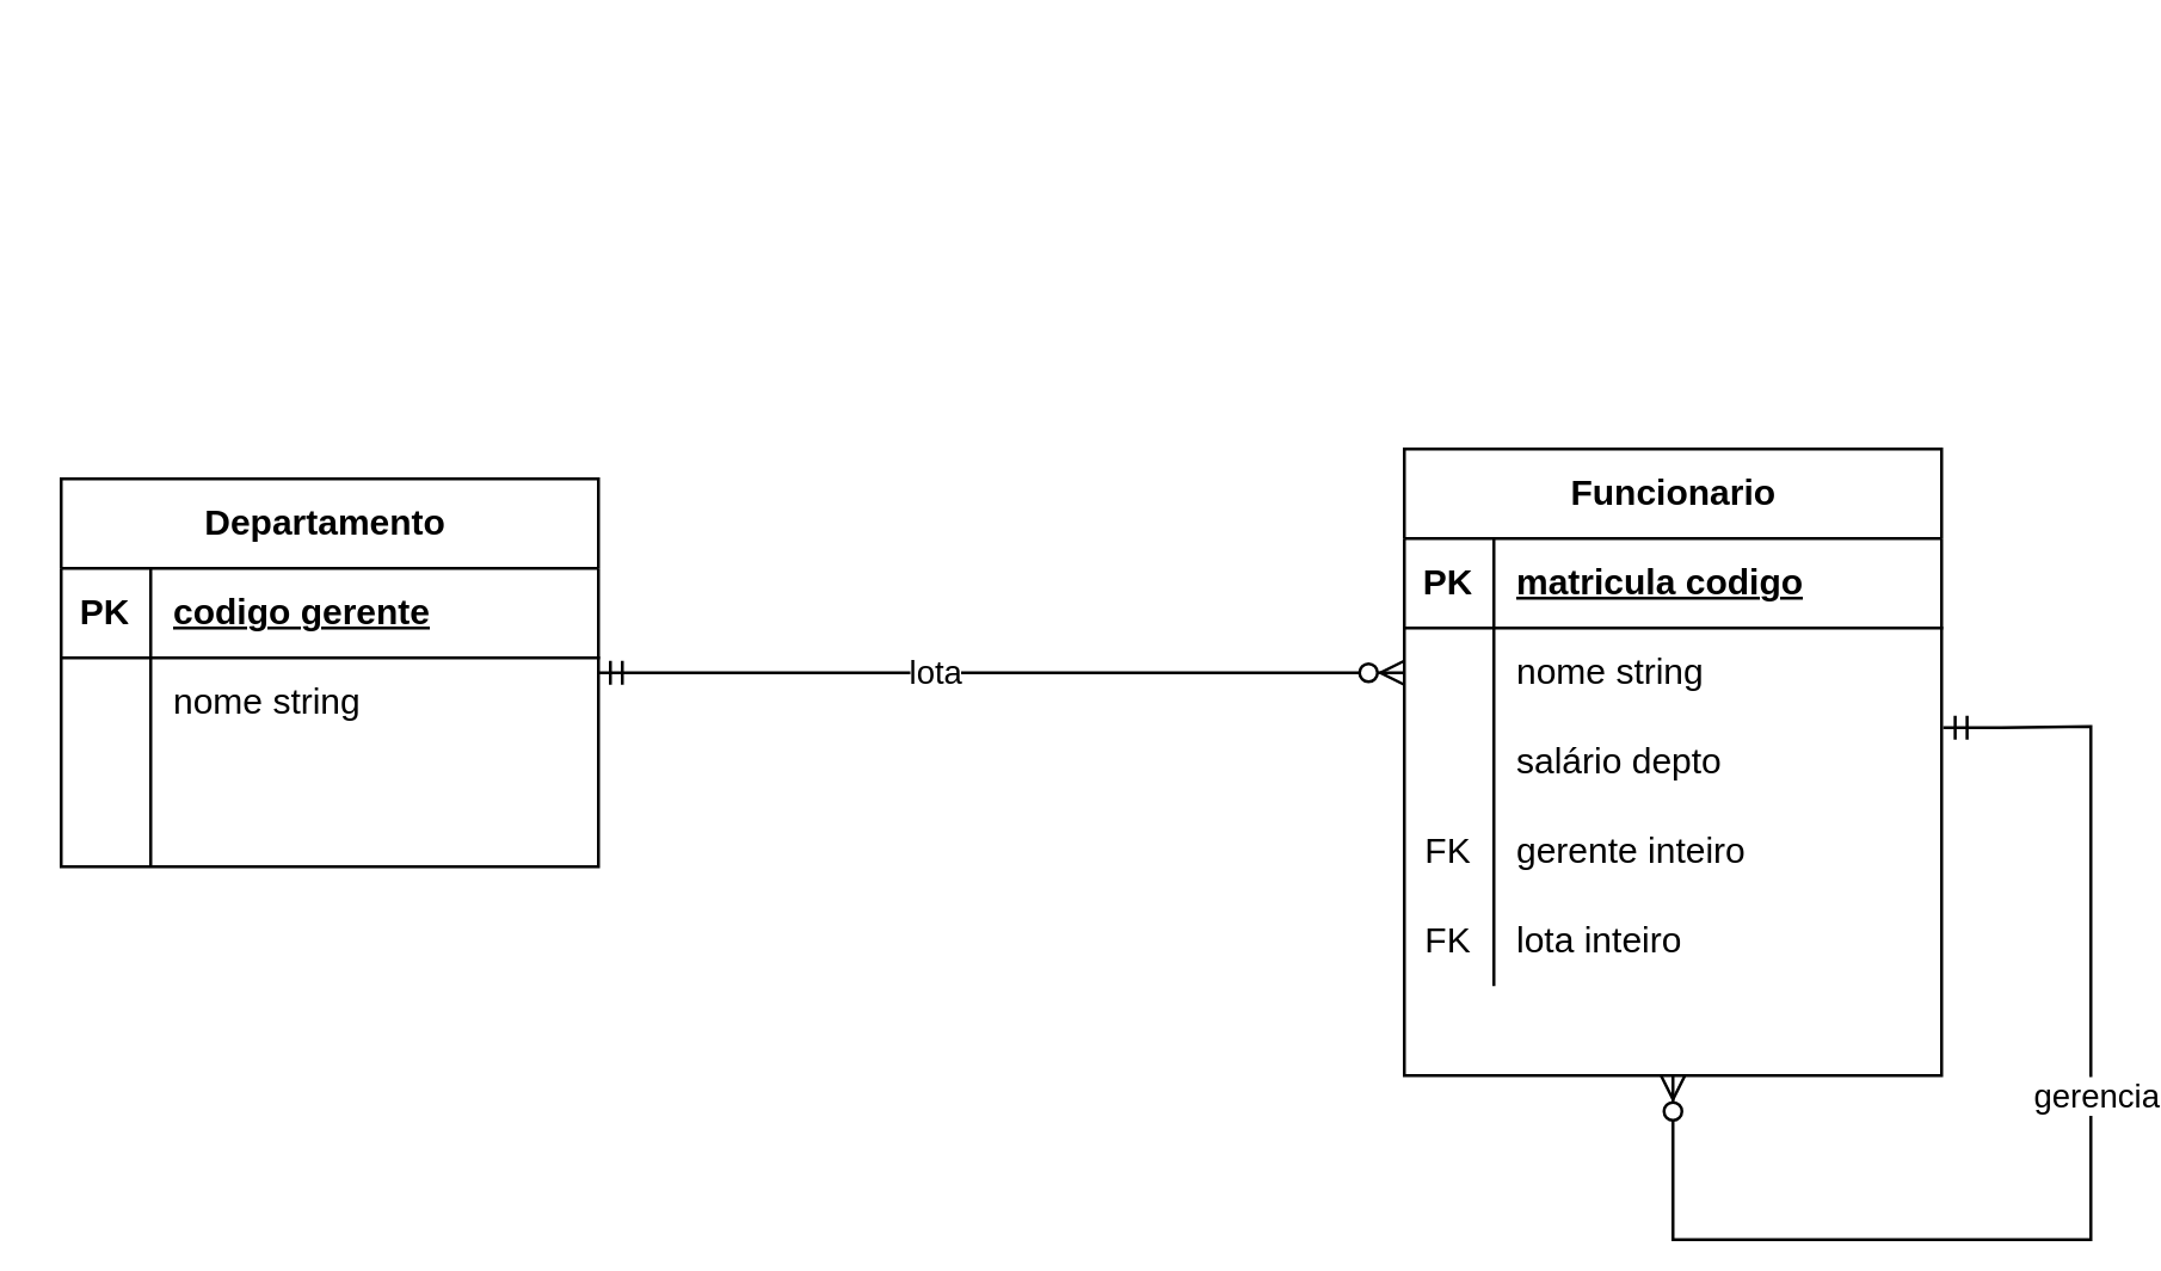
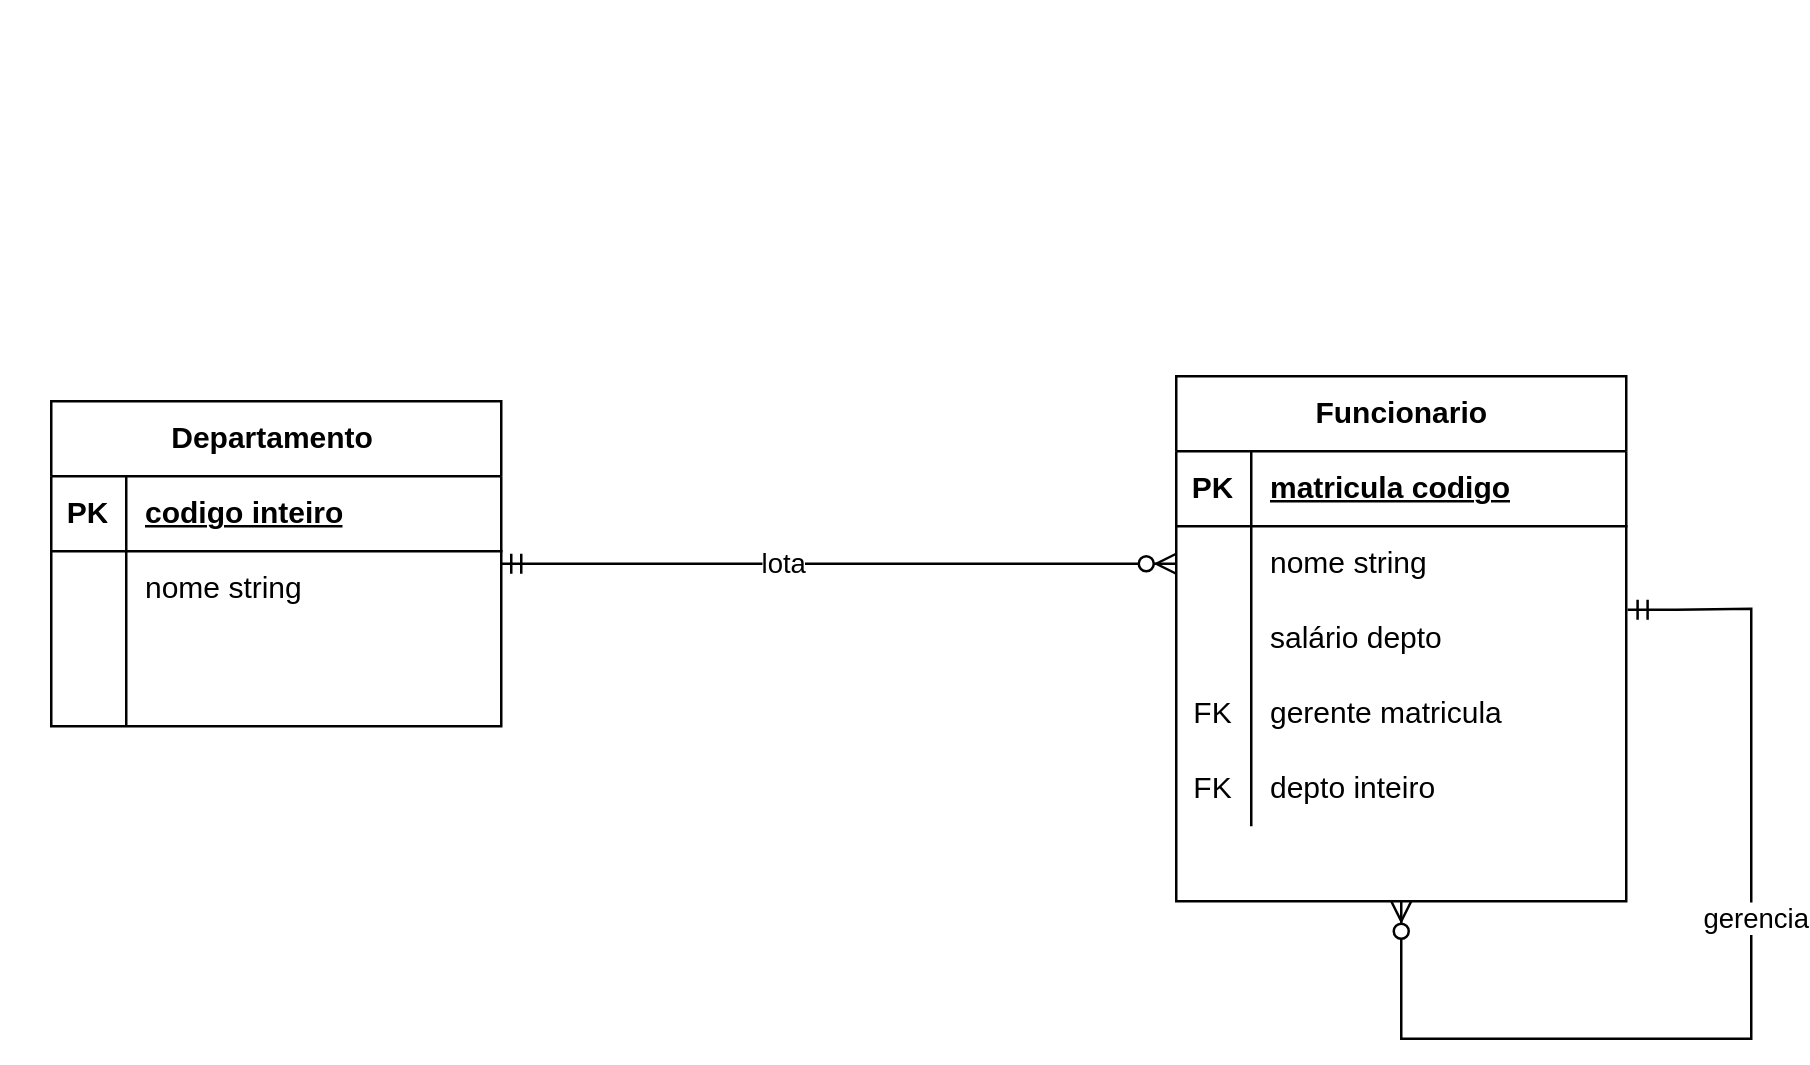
  <mxCell id="0" />
  <mxCell id="1" parent="0" />
  <mxCell id="2" value="Departamento&amp;nbsp;" style="shape=table;startSize=30;container=1;collapsible=1;childLayout=tableLayout;fixedRows=1;rowLines=0;fontStyle=1;align=center;resizeLast=1;html=1;" vertex="1" parent="1"><mxGeometry x="20" y="160" width="180" height="130" as="geometry" /></mxCell>
  <mxCell id="3" value="" style="shape=tableRow;horizontal=0;startSize=0;swimlaneHead=0;swimlaneBody=0;fillColor=none;collapsible=0;dropTarget=0;points=[[0,0.5],[1,0.5]];portConstraint=eastwest;top=0;left=0;right=0;bottom=1;" vertex="1" parent="2"><mxGeometry y="30" width="180" height="30" as="geometry" /></mxCell>
  <mxCell id="4" value="PK" style="shape=partialRectangle;connectable=0;fillColor=none;top=0;left=0;bottom=0;right=0;fontStyle=1;overflow=hidden;whiteSpace=wrap;html=1;" vertex="1" parent="3"><mxGeometry width="30" height="30" as="geometry"><mxRectangle width="30" height="30" as="alternateBounds" /></mxGeometry></mxCell>
- <mxCell id="5" value="codigo gerente" style="shape=partialRectangle;connectable=0;fillColor=none;top=0;left=0;bottom=0;right=0;align=left;spacingLeft=6;fontStyle=5;overflow=hidden;whiteSpace=wrap;html=1;" vertex="1" parent="3"><mxGeometry x="30" width="150" height="30" as="geometry"><mxRectangle width="150" height="30" as="alternateBounds" /></mxGeometry></mxCell>
+ <mxCell id="5" value="codigo inteiro" style="shape=partialRectangle;connectable=0;fillColor=none;top=0;left=0;bottom=0;right=0;align=left;spacingLeft=6;fontStyle=5;overflow=hidden;whiteSpace=wrap;html=1;" vertex="1" parent="3"><mxGeometry x="30" width="150" height="30" as="geometry"><mxRectangle width="150" height="30" as="alternateBounds" /></mxGeometry></mxCell>
  <mxCell id="6" value="" style="shape=tableRow;horizontal=0;startSize=0;swimlaneHead=0;swimlaneBody=0;fillColor=none;collapsible=0;dropTarget=0;points=[[0,0.5],[1,0.5]];portConstraint=eastwest;top=0;left=0;right=0;bottom=0;" vertex="1" parent="2"><mxGeometry y="60" width="180" height="30" as="geometry" /></mxCell>
  <mxCell id="7" value="" style="shape=partialRectangle;connectable=0;fillColor=none;top=0;left=0;bottom=0;right=0;editable=1;overflow=hidden;whiteSpace=wrap;html=1;" vertex="1" parent="6"><mxGeometry width="30" height="30" as="geometry"><mxRectangle width="30" height="30" as="alternateBounds" /></mxGeometry></mxCell>
  <mxCell id="8" value="nome string" style="shape=partialRectangle;connectable=0;fillColor=none;top=0;left=0;bottom=0;right=0;align=left;spacingLeft=6;overflow=hidden;whiteSpace=wrap;html=1;" vertex="1" parent="6"><mxGeometry x="30" width="150" height="30" as="geometry"><mxRectangle width="150" height="30" as="alternateBounds" /></mxGeometry></mxCell>
  <mxCell id="9" value="" style="shape=tableRow;horizontal=0;startSize=0;swimlaneHead=0;swimlaneBody=0;fillColor=none;collapsible=0;dropTarget=0;points=[[0,0.5],[1,0.5]];portConstraint=eastwest;top=0;left=0;right=0;bottom=0;" vertex="1" parent="2"><mxGeometry y="90" width="180" height="20" as="geometry" /></mxCell>
  <mxCell id="10" value="" style="shape=partialRectangle;connectable=0;fillColor=none;top=0;left=0;bottom=0;right=0;editable=1;overflow=hidden;whiteSpace=wrap;html=1;" vertex="1" parent="9"><mxGeometry width="30" height="20" as="geometry"><mxRectangle width="30" height="20" as="alternateBounds" /></mxGeometry></mxCell>
  <mxCell id="11" value="" style="shape=partialRectangle;connectable=0;fillColor=none;top=0;left=0;bottom=0;right=0;align=left;spacingLeft=6;overflow=hidden;whiteSpace=wrap;html=1;" vertex="1" parent="9"><mxGeometry x="30" width="150" height="20" as="geometry"><mxRectangle width="150" height="20" as="alternateBounds" /></mxGeometry></mxCell>
  <mxCell id="12" value="" style="shape=tableRow;horizontal=0;startSize=0;swimlaneHead=0;swimlaneBody=0;fillColor=none;collapsible=0;dropTarget=0;points=[[0,0.5],[1,0.5]];portConstraint=eastwest;top=0;left=0;right=0;bottom=0;" vertex="1" parent="2"><mxGeometry y="110" width="180" height="20" as="geometry" /></mxCell>
  <mxCell id="13" value="" style="shape=partialRectangle;connectable=0;fillColor=none;top=0;left=0;bottom=0;right=0;editable=1;overflow=hidden;whiteSpace=wrap;html=1;" vertex="1" parent="12"><mxGeometry width="30" height="20" as="geometry"><mxRectangle width="30" height="20" as="alternateBounds" /></mxGeometry></mxCell>
  <mxCell id="14" value="" style="shape=partialRectangle;connectable=0;fillColor=none;top=0;left=0;bottom=0;right=0;align=left;spacingLeft=6;overflow=hidden;whiteSpace=wrap;html=1;" vertex="1" parent="12"><mxGeometry x="30" width="150" height="20" as="geometry"><mxRectangle width="150" height="20" as="alternateBounds" /></mxGeometry></mxCell>
  <mxCell id="15" value="Funcionario" style="shape=table;startSize=30;container=1;collapsible=1;childLayout=tableLayout;fixedRows=1;rowLines=0;fontStyle=1;align=center;resizeLast=1;html=1;" vertex="1" parent="1"><mxGeometry x="470" y="150" width="180" height="210" as="geometry" /></mxCell>
  <mxCell id="16" value="" style="shape=tableRow;horizontal=0;startSize=0;swimlaneHead=0;swimlaneBody=0;fillColor=none;collapsible=0;dropTarget=0;points=[[0,0.5],[1,0.5]];portConstraint=eastwest;top=0;left=0;right=0;bottom=1;" vertex="1" parent="15"><mxGeometry y="30" width="180" height="30" as="geometry" /></mxCell>
  <mxCell id="17" value="PK" style="shape=partialRectangle;connectable=0;fillColor=none;top=0;left=0;bottom=0;right=0;fontStyle=1;overflow=hidden;whiteSpace=wrap;html=1;" vertex="1" parent="16"><mxGeometry width="30" height="30" as="geometry"><mxRectangle width="30" height="30" as="alternateBounds" /></mxGeometry></mxCell>
  <mxCell id="18" value="matricula codigo" style="shape=partialRectangle;connectable=0;fillColor=none;top=0;left=0;bottom=0;right=0;align=left;spacingLeft=6;fontStyle=5;overflow=hidden;whiteSpace=wrap;html=1;" vertex="1" parent="16"><mxGeometry x="30" width="150" height="30" as="geometry"><mxRectangle width="150" height="30" as="alternateBounds" /></mxGeometry></mxCell>
  <mxCell id="19" value="" style="shape=tableRow;horizontal=0;startSize=0;swimlaneHead=0;swimlaneBody=0;fillColor=none;collapsible=0;dropTarget=0;points=[[0,0.5],[1,0.5]];portConstraint=eastwest;top=0;left=0;right=0;bottom=0;" vertex="1" parent="15"><mxGeometry y="60" width="180" height="30" as="geometry" /></mxCell>
  <mxCell id="20" value="" style="shape=partialRectangle;connectable=0;fillColor=none;top=0;left=0;bottom=0;right=0;editable=1;overflow=hidden;whiteSpace=wrap;html=1;" vertex="1" parent="19"><mxGeometry width="30" height="30" as="geometry"><mxRectangle width="30" height="30" as="alternateBounds" /></mxGeometry></mxCell>
  <mxCell id="21" value="nome string" style="shape=partialRectangle;connectable=0;fillColor=none;top=0;left=0;bottom=0;right=0;align=left;spacingLeft=6;overflow=hidden;whiteSpace=wrap;html=1;" vertex="1" parent="19"><mxGeometry x="30" width="150" height="30" as="geometry"><mxRectangle width="150" height="30" as="alternateBounds" /></mxGeometry></mxCell>
  <mxCell id="22" value="" style="shape=tableRow;horizontal=0;startSize=0;swimlaneHead=0;swimlaneBody=0;fillColor=none;collapsible=0;dropTarget=0;points=[[0,0.5],[1,0.5]];portConstraint=eastwest;top=0;left=0;right=0;bottom=0;" vertex="1" parent="15"><mxGeometry y="90" width="180" height="30" as="geometry" /></mxCell>
  <mxCell id="23" value="" style="shape=partialRectangle;connectable=0;fillColor=none;top=0;left=0;bottom=0;right=0;editable=1;overflow=hidden;whiteSpace=wrap;html=1;" vertex="1" parent="22"><mxGeometry width="30" height="30" as="geometry"><mxRectangle width="30" height="30" as="alternateBounds" /></mxGeometry></mxCell>
  <mxCell id="24" value="salário depto&amp;nbsp;" style="shape=partialRectangle;connectable=0;fillColor=none;top=0;left=0;bottom=0;right=0;align=left;spacingLeft=6;overflow=hidden;whiteSpace=wrap;html=1;" vertex="1" parent="22"><mxGeometry x="30" width="150" height="30" as="geometry"><mxRectangle width="150" height="30" as="alternateBounds" /></mxGeometry></mxCell>
  <mxCell id="25" value="" style="shape=tableRow;horizontal=0;startSize=0;swimlaneHead=0;swimlaneBody=0;fillColor=none;collapsible=0;dropTarget=0;points=[[0,0.5],[1,0.5]];portConstraint=eastwest;top=0;left=0;right=0;bottom=0;" vertex="1" parent="15"><mxGeometry y="120" width="180" height="30" as="geometry" /></mxCell>
  <mxCell id="26" value="FK" style="shape=partialRectangle;connectable=0;fillColor=none;top=0;left=0;bottom=0;right=0;editable=1;overflow=hidden;whiteSpace=wrap;html=1;" vertex="1" parent="25"><mxGeometry width="30" height="30" as="geometry"><mxRectangle width="30" height="30" as="alternateBounds" /></mxGeometry></mxCell>
- <mxCell id="27" value="gerente inteiro" style="shape=partialRectangle;connectable=0;fillColor=none;top=0;left=0;bottom=0;right=0;align=left;spacingLeft=6;overflow=hidden;whiteSpace=wrap;html=1;" vertex="1" parent="25"><mxGeometry x="30" width="150" height="30" as="geometry"><mxRectangle width="150" height="30" as="alternateBounds" /></mxGeometry></mxCell>
+ <mxCell id="27" value="gerente matricula" style="shape=partialRectangle;connectable=0;fillColor=none;top=0;left=0;bottom=0;right=0;align=left;spacingLeft=6;overflow=hidden;whiteSpace=wrap;html=1;" vertex="1" parent="25"><mxGeometry x="30" width="150" height="30" as="geometry"><mxRectangle width="150" height="30" as="alternateBounds" /></mxGeometry></mxCell>
  <mxCell id="28" value="" style="shape=tableRow;horizontal=0;startSize=0;swimlaneHead=0;swimlaneBody=0;fillColor=none;collapsible=0;dropTarget=0;points=[[0,0.5],[1,0.5]];portConstraint=eastwest;top=0;left=0;right=0;bottom=0;" vertex="1" parent="15"><mxGeometry y="150" width="180" height="30" as="geometry" /></mxCell>
  <mxCell id="29" value="FK" style="shape=partialRectangle;connectable=0;fillColor=none;top=0;left=0;bottom=0;right=0;editable=1;overflow=hidden;whiteSpace=wrap;html=1;" vertex="1" parent="28"><mxGeometry width="30" height="30" as="geometry"><mxRectangle width="30" height="30" as="alternateBounds" /></mxGeometry></mxCell>
- <mxCell id="30" value="lota inteiro" style="shape=partialRectangle;connectable=0;fillColor=none;top=0;left=0;bottom=0;right=0;align=left;spacingLeft=6;overflow=hidden;whiteSpace=wrap;html=1;" vertex="1" parent="28"><mxGeometry x="30" width="150" height="30" as="geometry"><mxRectangle width="150" height="30" as="alternateBounds" /></mxGeometry></mxCell>
+ <mxCell id="30" value="depto inteiro" style="shape=partialRectangle;connectable=0;fillColor=none;top=0;left=0;bottom=0;right=0;align=left;spacingLeft=6;overflow=hidden;whiteSpace=wrap;html=1;" vertex="1" parent="28"><mxGeometry x="30" width="150" height="30" as="geometry"><mxRectangle width="150" height="30" as="alternateBounds" /></mxGeometry></mxCell>
  <mxCell id="31" value="" style="edgeStyle=orthogonalEdgeStyle;fontSize=12;html=1;endArrow=ERzeroToMany;startArrow=ERmandOne;rounded=0;fontStyle=1;entryX=0.5;entryY=1;entryDx=0;entryDy=0;exitX=1.003;exitY=0.113;exitDx=0;exitDy=0;exitPerimeter=0;" edge="1" parent="15" source="22" target="15"><mxGeometry width="100" height="100" relative="1" as="geometry"><mxPoint x="200" y="110" as="sourcePoint" /><mxPoint x="90" y="215.43" as="targetPoint" /><Array as="points"><mxPoint x="200" y="93" /><mxPoint x="230" y="93" /><mxPoint x="230" y="265" /><mxPoint x="90" y="265" /></Array></mxGeometry></mxCell>
  <mxCell id="32" value="gerencia" style="edgeLabel;html=1;align=center;verticalAlign=middle;resizable=0;points=[];" vertex="1" connectable="0" parent="31"><mxGeometry x="-0.167" y="1" relative="1" as="geometry"><mxPoint as="offset" /></mxGeometry></mxCell>
  <mxCell id="33" value="" style="edgeStyle=entityRelationEdgeStyle;fontSize=12;html=1;endArrow=ERzeroToMany;startArrow=ERmandOne;rounded=0;entryX=0;entryY=0.5;entryDx=0;entryDy=0;fontStyle=1" edge="1" parent="1" source="2" target="19"><mxGeometry width="100" height="100" relative="1" as="geometry"><mxPoint x="270" y="123.63" as="sourcePoint" /><mxPoint x="520.16" y="107" as="targetPoint" /><Array as="points"><mxPoint x="360" y="20" /></Array></mxGeometry></mxCell>
  <mxCell id="34" value="lota" style="edgeLabel;html=1;align=center;verticalAlign=middle;resizable=0;points=[];" vertex="1" connectable="0" parent="33"><mxGeometry x="-0.167" y="1" relative="1" as="geometry"><mxPoint as="offset" /></mxGeometry></mxCell>
